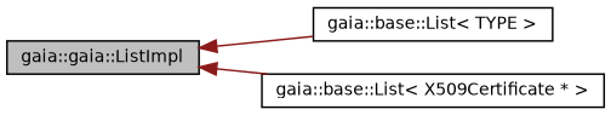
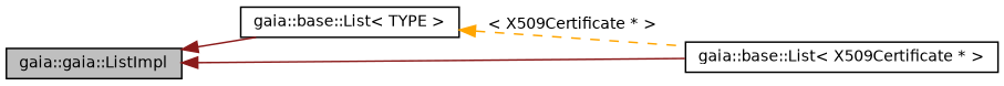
  digraph {
    rankdir=LR
    node [color=black fillcolor=white fontname=Helvetica fontsize=10 shape=record style=filled]
    edge [color=firebrick4 dir=back fontname=Helvetica fontsize=10 labelfontname=Helvetica labelfontsize=10 style=solid]
    n1 [fillcolor=grey75 fontcolor=black height=0.2 label="gaia::gaia::ListImpl" width=0.4]
    n2 [height=0.2 label="gaia::base::List\< TYPE \>" width=0.4]
    n3 [height=0.2 label="gaia::base::List\< X509Certificate * \>" width=0.4]
    n1 -> n2
    n1 -> n3
+   n2 -> n3 [color=orange label="\< X509Certificate * \>" style=dashed]
  }
